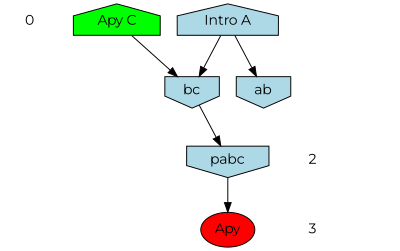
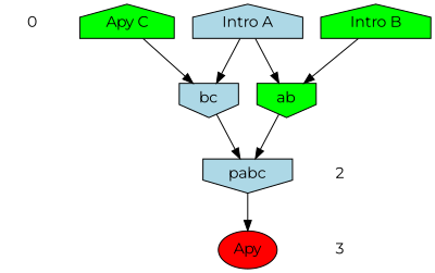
  digraph {
    fontname=Montserrat
    ranksep=.5
    node [fontname=Montserrat shape=plaintext fillcolor=lightblue style=filled]
    edge [fontname=Montserrat]
    0 [fillcolor="" style=""]
    n2 [label="Intro A" shape=house]
    n3 [fillcolor=green label="Apy C" shape=house]
+   n4 [fillcolor=green label="Intro B" shape=house]
    n5 [label=bc shape=invhouse]
-   n6 [label=ab shape=invhouse]
+   n6 [fillcolor=green label=ab shape=invhouse]
    2 [fillcolor="" style=""]
    n8 [label=pabc shape=invhouse]
    3 [fillcolor="" style=""]
    n10 [fillcolor=red label=Apy shape=""]
    subgraph sub_1 {
      rank=same
      0
      n2
      n3
+     n4
    }
    subgraph sub_2 {
      rank=same
      n5
      n6
    }
    subgraph sub_3 {
      rank=same
      2
      n8
    }
    subgraph sub_4 {
      rank=same
      3
      n10
    }
    n2 -> n5
    n2 -> n6
    n3 -> n5
+   n4 -> n6
    n5 -> n8
+   n6 -> n8
    2 -> 3 [style=invis]
    n8 -> n10
  }
